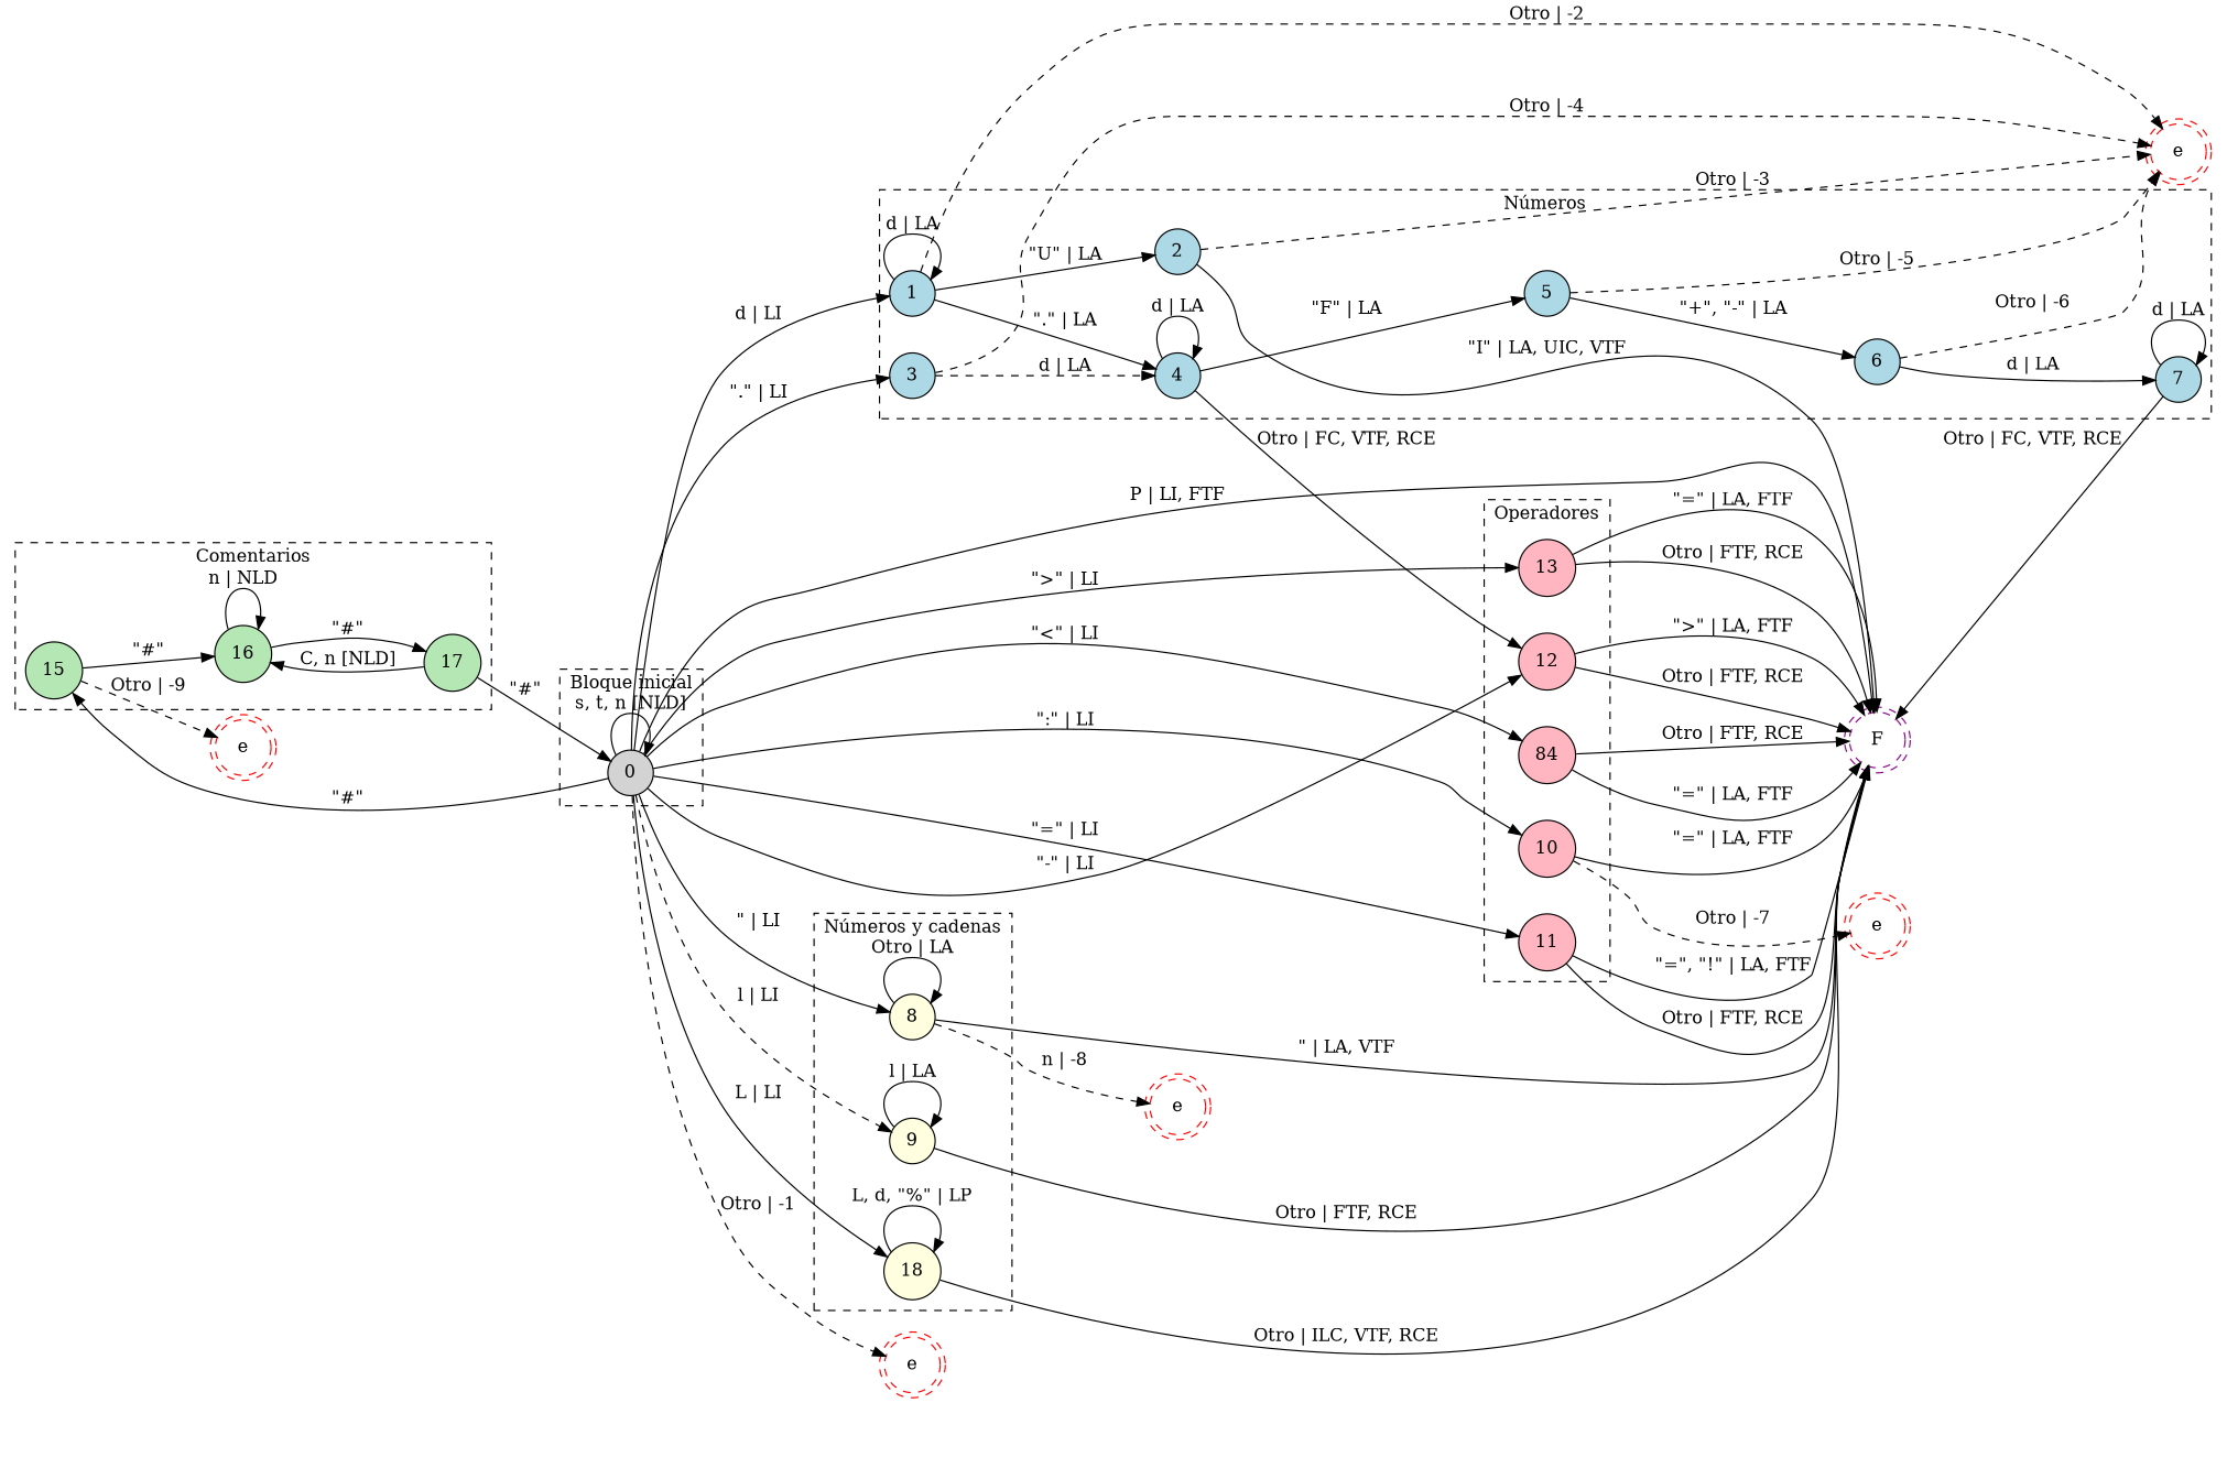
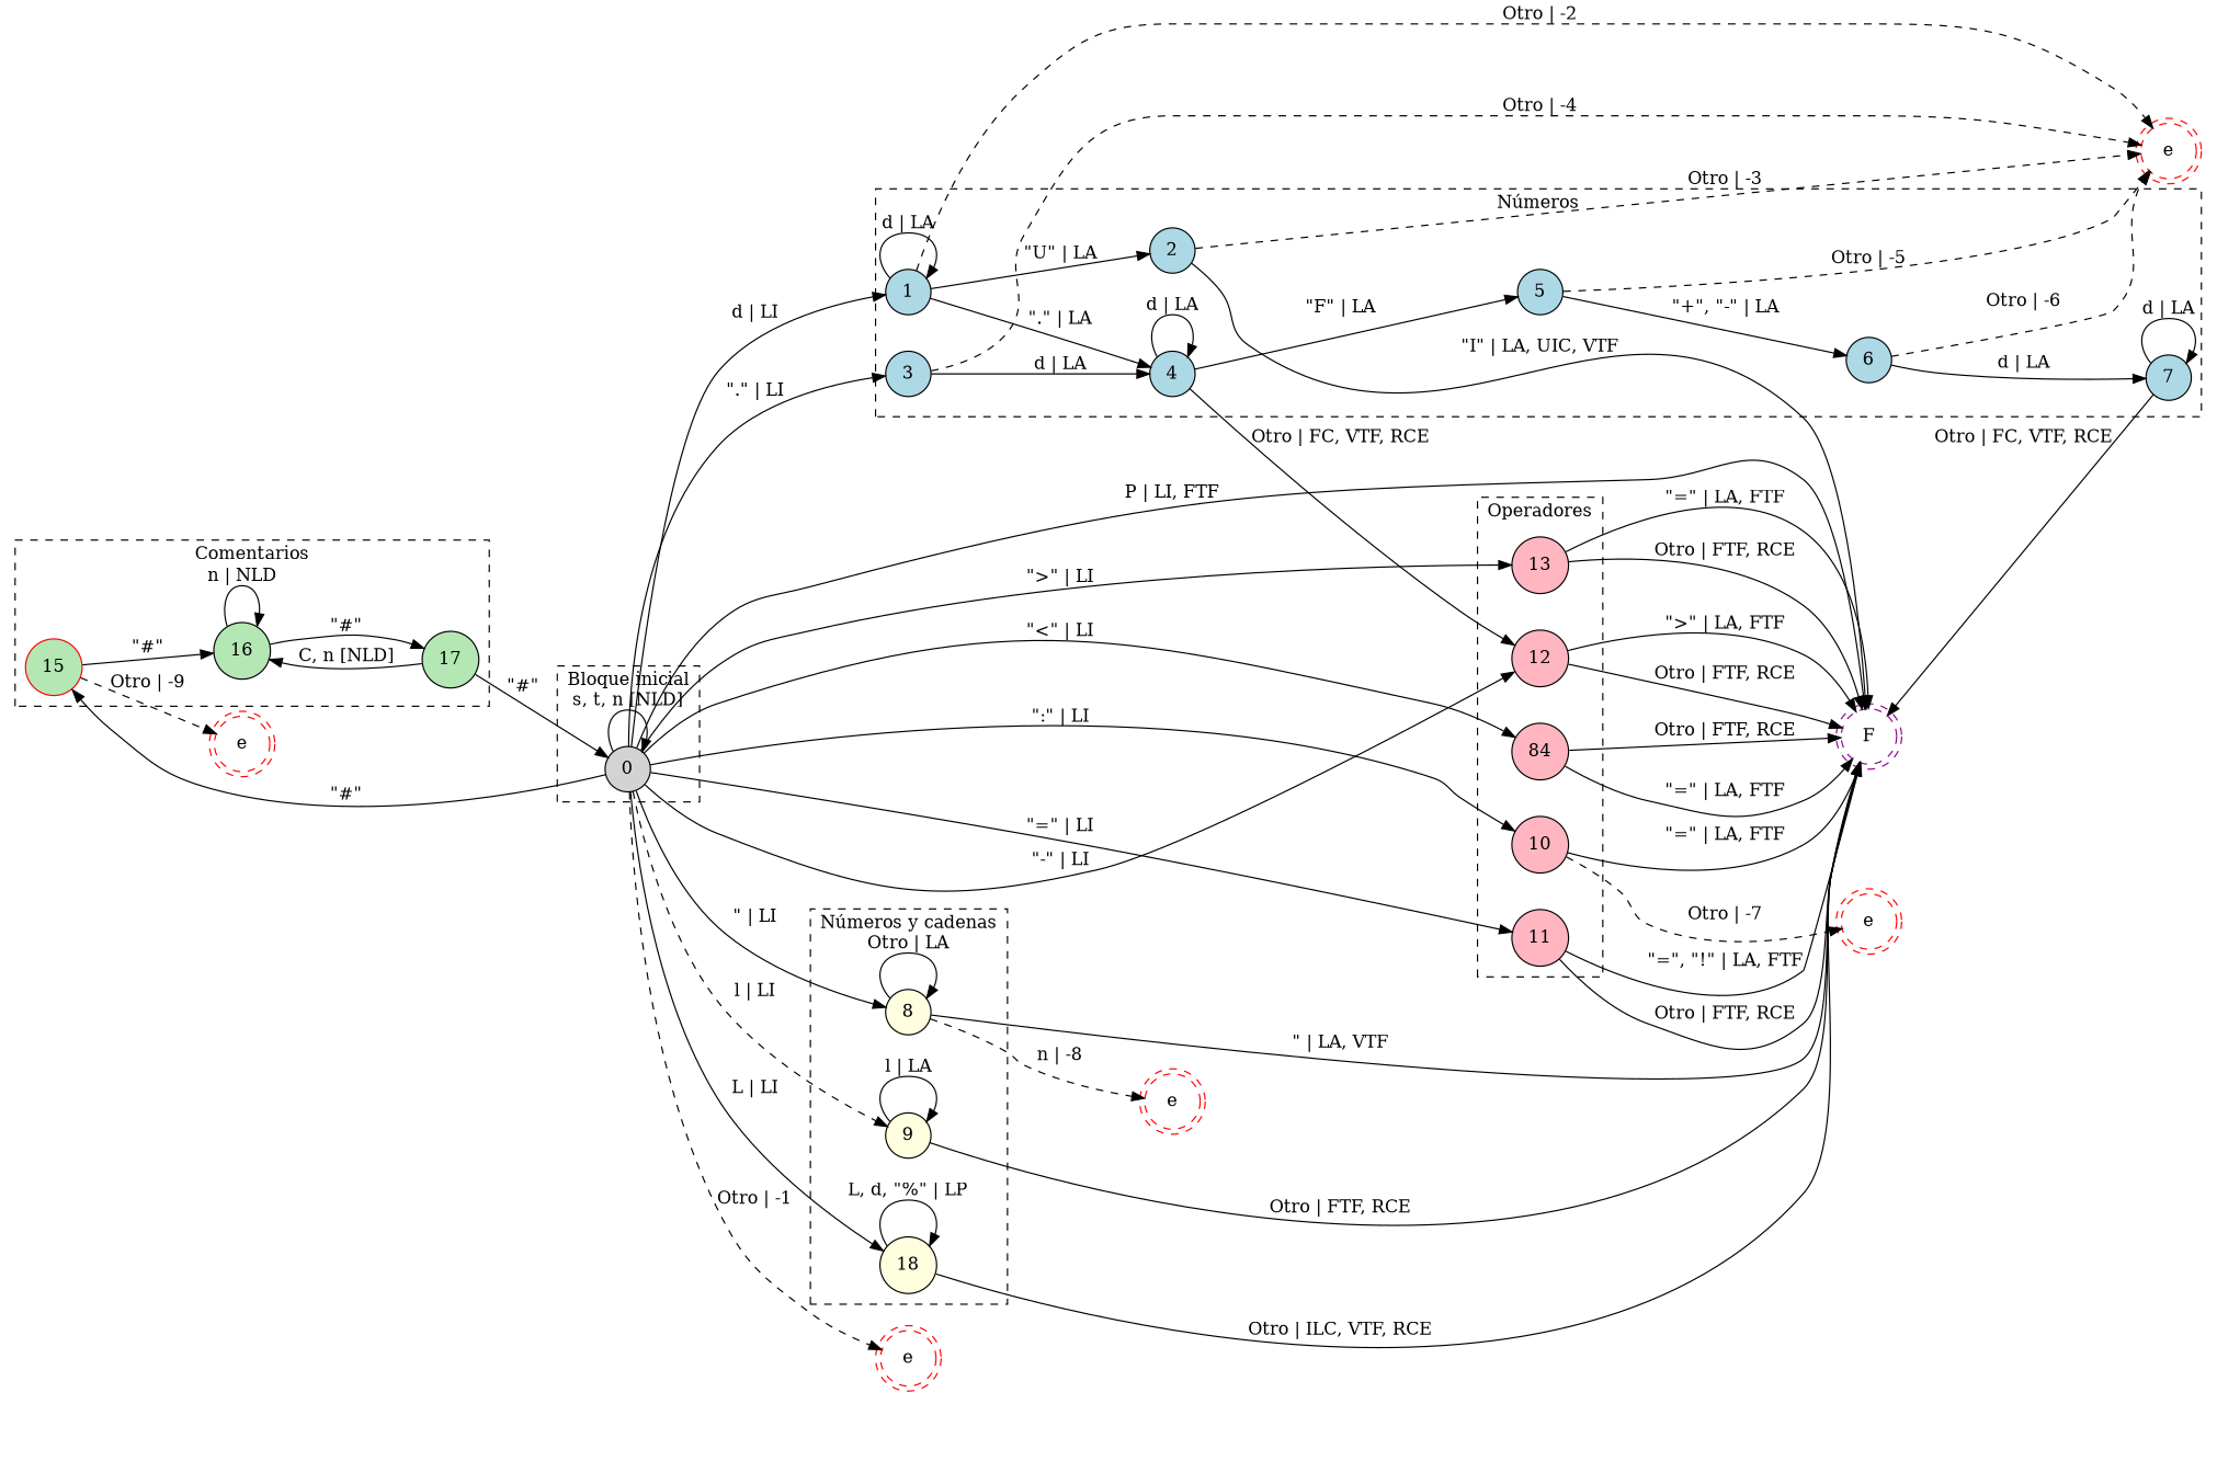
  digraph {
    nodesep=0.4
    rankdir=LR
    ranksep=0.6
    splines=true
    node [shape=circle style=filled]
    0
    1 [fillcolor=lightblue]
    2 [fillcolor=lightblue]
    3 [fillcolor=lightblue]
    4 [fillcolor=lightblue]
    5 [fillcolor=lightblue]
    6 [fillcolor=lightblue]
    7 [fillcolor=lightblue]
    8 [fillcolor=lightyellow]
    9 [fillcolor=lightyellow]
    18 [fillcolor=lightyellow]
    10 [fillcolor=lightpink]
    11 [fillcolor=lightpink]
    12 [fillcolor=lightpink]
    13 [fillcolor=lightpink]
    n16 [fillcolor=lightpink label=84]
-   15 [fillcolor="#b4e7b4"]
+   15 [fillcolor="#b4e7b4" color=red]
    16 [fillcolor="#b4e7b4"]
    17 [fillcolor="#b4e7b4"]
    F [color="#8a048a" shape=doublecircle style=dashed]
    n21 [color=red label=e shape=doublecircle style=dashed]
    n22 [color=red label=e shape=doublecircle style=dashed]
    n23 [color=red label=e shape=doublecircle style=dashed]
    n24 [color=red label=e shape=doublecircle style=dashed]
    n25 [color=red label=e shape=doublecircle style=dashed]
    subgraph cluster_1 {
      fillcolor=lightgrey
      label="Bloque inicial"
      style=dashed
      0
    }
    subgraph cluster_2 {
      fillcolor="#f2f2f2"
      label="Números"
      style=dashed
      1
      2
      3
      4
      5
      6
      7
    }
    subgraph cluster_3 {
      label="Números y cadenas"
      style=dashed
      8
      9
      18
    }
    subgraph cluster_4 {
      label=Operadores
      style=dashed
      10
      11
      12
      13
      n16
    }
    subgraph cluster_5 {
      label=Comentarios
      style=dashed
      15
      16
      17
    }
    0 -> 0 [label="s, t, n [NLD]"]
    0 -> 1 [label="d | LI"]
    0 -> 3 [label="\".\" | LI"]
    0 -> 8 [label="\" | LI"]
    0 -> 9 [label="l | LI" style=dashed]
    0 -> 18 [label="L | LI"]
    0 -> 10 [label="\":\" | LI"]
    0 -> 11 [label="\"=\" | LI"]
    0 -> 12 [label="\"-\" | LI"]
    0 -> 13 [label="\">\" | LI"]
    0 -> n16 [label="\"<\" | LI"]
    0 -> 15 [label="\"#\""]
    0 -> F [label="P | LI, FTF"]
    0 -> n21 [label="Otro | -1" style=dashed]
    1 -> 1 [label="d | LA"]
    1 -> 2 [label="\"U\" | LA"]
    1 -> 4 [label="\".\" | LA"]
    1 -> n22 [label="Otro | -2" style=dashed]
    2 -> F [label="\"I\" | LA, UIC, VTF"]
    2 -> n22 [label="Otro | -3" style=dashed]
-   3 -> 4 [label="d | LA" style=dashed]
+   3 -> 4 [label="d | LA"]
    3 -> n22 [label="Otro | -4" style=dashed]
    4 -> 4 [label="d | LA"]
    4 -> 5 [label="\"F\" | LA"]
    4 -> 12 [label="Otro | FC, VTF, RCE"]
    5 -> 6 [label="\"+\", \"-\" | LA"]
    5 -> n22 [label="Otro | -5" style=dashed]
    6 -> 7 [label="d | LA"]
    6 -> n22 [label="Otro | -6" style=dashed]
    7 -> 7 [label="d | LA"]
    7 -> F [label="Otro | FC, VTF, RCE"]
    8 -> 8 [label="Otro | LA"]
    8 -> F [label="\" | LA, VTF"]
    8 -> n23 [label="n | -8" style=dashed]
    9 -> 9 [label="l | LA"]
    9 -> F [label="Otro | FTF, RCE"]
    18 -> 18 [label="L, d, \"%\" | LP"]
    18 -> F [label="Otro | ILC, VTF, RCE"]
    10 -> F [label="\"=\" | LA, FTF"]
    10 -> n24 [label="Otro | -7" style=dashed]
    11 -> F [label="\"=\", \"!\" | LA, FTF"]
    11 -> F [label="Otro | FTF, RCE"]
    12 -> F [label="\">\" | LA, FTF"]
    12 -> F [label="Otro | FTF, RCE"]
    13 -> F [label="\"=\" | LA, FTF"]
    13 -> F [label="Otro | FTF, RCE"]
    n16 -> F [label="\"=\" | LA, FTF"]
    n16 -> F [label="Otro | FTF, RCE"]
    15 -> 16 [label="\"#\""]
    15 -> n25 [label="Otro | -9" style=dashed]
    16 -> 16 [label="n | NLD"]
    16 -> 17 [label="\"#\""]
    17 -> 0 [label="\"#\""]
    17 -> 16 [label="C, n [NLD]"]
  }
